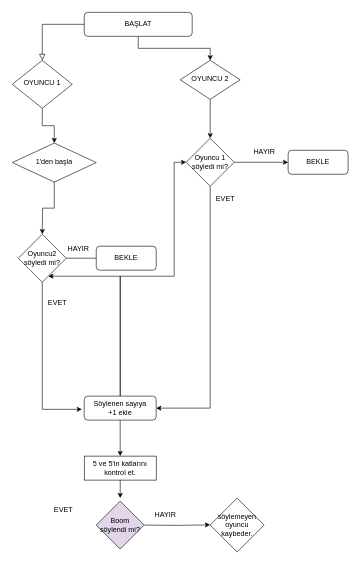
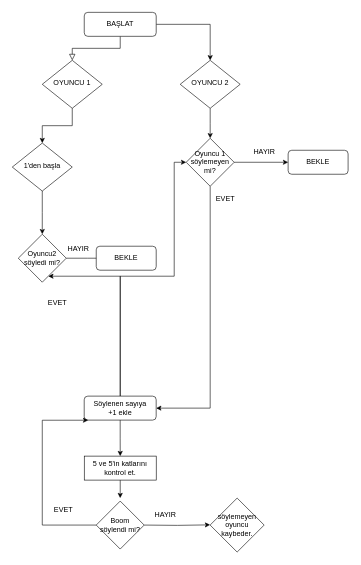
  <mxCell id="0" />
  <mxCell id="1" parent="0" />
  <mxCell id="2" value="" style="rounded=0;html=1;jettySize=auto;orthogonalLoop=1;fontSize=11;endArrow=block;endFill=0;endSize=8;strokeWidth=1;shadow=0;labelBackgroundColor=none;edgeStyle=orthogonalEdgeStyle;" parent="1" source="4" target="6" edge="1"><mxGeometry relative="1" as="geometry" /></mxCell>
  <mxCell id="3" style="edgeStyle=orthogonalEdgeStyle;rounded=0;orthogonalLoop=1;jettySize=auto;html=1;entryX=0.5;entryY=0;entryDx=0;entryDy=0;" edge="1" parent="1" source="4" target="10"><mxGeometry relative="1" as="geometry" /></mxCell>
- <mxCell id="4" value="BAŞLAT" style="rounded=1;whiteSpace=wrap;html=1;fontSize=12;glass=0;strokeWidth=1;shadow=0;" parent="1" vertex="1"><mxGeometry x="140" y="20" width="180" height="40" as="geometry" /></mxCell>
+ <mxCell id="4" value="BAŞLAT" style="rounded=1;whiteSpace=wrap;html=1;fontSize=12;glass=0;strokeWidth=1;shadow=0;" parent="1" vertex="1"><mxGeometry x="140" y="20" width="120" height="40" as="geometry" /></mxCell>
  <mxCell id="5" style="edgeStyle=orthogonalEdgeStyle;rounded=0;orthogonalLoop=1;jettySize=auto;html=1;entryX=0.5;entryY=0;entryDx=0;entryDy=0;" edge="1" parent="1" source="6" target="8"><mxGeometry relative="1" as="geometry" /></mxCell>
- <mxCell id="6" value="OYUNCU 1" style="rhombus;whiteSpace=wrap;html=1;shadow=0;fontFamily=Helvetica;fontSize=12;align=center;strokeWidth=1;spacing=6;spacingTop=-4;" parent="1" vertex="1"><mxGeometry x="20" y="100" width="100" height="80" as="geometry" /></mxCell>
+ <mxCell id="6" value="OYUNCU 1" style="rhombus;whiteSpace=wrap;html=1;shadow=0;fontFamily=Helvetica;fontSize=12;align=center;strokeWidth=1;spacing=6;spacingTop=-4;" parent="1" vertex="1"><mxGeometry x="70" y="100" width="100" height="80" as="geometry" /></mxCell>
  <mxCell id="7" style="edgeStyle=orthogonalEdgeStyle;rounded=0;orthogonalLoop=1;jettySize=auto;html=1;" edge="1" parent="1" source="8"><mxGeometry relative="1" as="geometry"><mxPoint x="70" y="390" as="targetPoint" /></mxGeometry></mxCell>
- <mxCell id="8" value="1'den başla" style="rhombus;whiteSpace=wrap;html=1;shadow=0;fontFamily=Helvetica;fontSize=12;align=center;strokeWidth=1;spacing=6;spacingTop=-4;" parent="1" vertex="1"><mxGeometry x="20" y="238" width="140" height="65" as="geometry" /></mxCell>
+ <mxCell id="8" value="1'den başla" style="rhombus;whiteSpace=wrap;html=1;shadow=0;fontFamily=Helvetica;fontSize=12;align=center;strokeWidth=1;spacing=6;spacingTop=-4;" parent="1" vertex="1"><mxGeometry x="20" y="238" width="100" height="80" as="geometry" /></mxCell>
  <mxCell id="9" style="edgeStyle=orthogonalEdgeStyle;rounded=0;orthogonalLoop=1;jettySize=auto;html=1;" edge="1" parent="1" source="10"><mxGeometry relative="1" as="geometry"><mxPoint x="350" y="230" as="targetPoint" /></mxGeometry></mxCell>
- <mxCell id="10" value="OYUNCU 2" style="rhombus;whiteSpace=wrap;html=1;shadow=0;fontFamily=Helvetica;fontSize=12;align=center;strokeWidth=1;spacing=6;spacingTop=-4;" vertex="1" parent="1"><mxGeometry x="300" y="100" width="100" height="65" as="geometry" /></mxCell>
+ <mxCell id="10" value="OYUNCU 2" style="rhombus;whiteSpace=wrap;html=1;shadow=0;fontFamily=Helvetica;fontSize=12;align=center;strokeWidth=1;spacing=6;spacingTop=-4;" vertex="1" parent="1"><mxGeometry x="300" y="100" width="100" height="80" as="geometry" /></mxCell>
  <mxCell id="11" style="edgeStyle=orthogonalEdgeStyle;rounded=0;orthogonalLoop=1;jettySize=auto;html=1;" edge="1" parent="1"><mxGeometry relative="1" as="geometry"><mxPoint x="349.88" y="874.66" as="targetPoint" /><mxPoint x="239.94" y="875" as="sourcePoint" /></mxGeometry></mxCell>
  <mxCell id="12" value="&lt;div&gt;HAYIR&lt;/div&gt;&lt;div&gt;&lt;br&gt;&lt;/div&gt;" style="text;html=1;align=center;verticalAlign=middle;resizable=0;points=[];autosize=1;strokeColor=none;fillColor=none;" vertex="1" parent="1"><mxGeometry x="244.88" y="845" width="60" height="40" as="geometry" /></mxCell>
  <mxCell id="13" value="&lt;div&gt;söylemeyen oyuncu kaybeder.&lt;/div&gt;" style="rhombus;whiteSpace=wrap;html=1;" vertex="1" parent="1"><mxGeometry x="349.88" y="830" width="90.12" height="90" as="geometry" /></mxCell>
  <mxCell id="14" style="edgeStyle=orthogonalEdgeStyle;rounded=0;orthogonalLoop=1;jettySize=auto;html=1;" edge="1" parent="1" source="16" target="17"><mxGeometry relative="1" as="geometry"><mxPoint x="480" y="270" as="targetPoint" /></mxGeometry></mxCell>
  <mxCell id="15" style="rounded=0;orthogonalLoop=1;jettySize=auto;html=1;edgeStyle=orthogonalEdgeStyle;entryX=1;entryY=0.5;entryDx=0;entryDy=0;" edge="1" parent="1" source="16" target="23"><mxGeometry relative="1" as="geometry"><mxPoint x="350" y="410" as="targetPoint" /><Array as="points"><mxPoint x="350" y="680" /></Array></mxGeometry></mxCell>
- <mxCell id="16" value="Oyuncu 1&lt;div&gt;söyledi mi?&lt;/div&gt;" style="rhombus;whiteSpace=wrap;html=1;" vertex="1" parent="1"><mxGeometry x="310" y="230" width="80" height="80" as="geometry" /></mxCell>
+ <mxCell id="16" value="Oyuncu 1&lt;div&gt;söylemeyen mi?&lt;/div&gt;" style="rhombus;whiteSpace=wrap;html=1;" vertex="1" parent="1"><mxGeometry x="310" y="230" width="80" height="80" as="geometry" /></mxCell>
  <mxCell id="17" value="BEKLE" style="rounded=1;whiteSpace=wrap;html=1;" vertex="1" parent="1"><mxGeometry x="480" y="250" width="100" height="40" as="geometry" /></mxCell>
  <mxCell id="18" value="HAYIR" style="text;html=1;align=center;verticalAlign=middle;resizable=0;points=[];autosize=1;strokeColor=none;fillColor=none;" vertex="1" parent="1"><mxGeometry x="410" y="238" width="60" height="30" as="geometry" /></mxCell>
  <mxCell id="19" value="EVET&lt;div&gt;&lt;br&gt;&lt;/div&gt;" style="text;html=1;align=center;verticalAlign=middle;resizable=0;points=[];autosize=1;strokeColor=none;fillColor=none;" vertex="1" parent="1"><mxGeometry x="350" y="318" width="50" height="40" as="geometry" /></mxCell>
  <mxCell id="20" style="edgeStyle=orthogonalEdgeStyle;rounded=0;orthogonalLoop=1;jettySize=auto;html=1;" edge="1" parent="1" source="23"><mxGeometry relative="1" as="geometry"><mxPoint x="200" y="760" as="targetPoint" /></mxGeometry></mxCell>
  <mxCell id="21" style="edgeStyle=orthogonalEdgeStyle;rounded=0;orthogonalLoop=1;jettySize=auto;html=1;" edge="1" parent="1" target="27"><mxGeometry relative="1" as="geometry"><mxPoint x="90" y="460" as="targetPoint" /><mxPoint x="200.059" y="660" as="sourcePoint" /><Array as="points"><mxPoint x="200" y="460" /></Array></mxGeometry></mxCell>
  <mxCell id="22" style="edgeStyle=orthogonalEdgeStyle;rounded=0;orthogonalLoop=1;jettySize=auto;html=1;entryX=0;entryY=0.5;entryDx=0;entryDy=0;" edge="1" parent="1" source="23" target="16"><mxGeometry relative="1" as="geometry"><mxPoint x="290" y="270" as="targetPoint" /><Array as="points"><mxPoint x="200" y="460" /><mxPoint x="290" y="460" /><mxPoint x="290" y="270" /></Array></mxGeometry></mxCell>
  <mxCell id="23" value="Söylenen sayıya&lt;div&gt;+1 ekle&lt;/div&gt;" style="rounded=1;whiteSpace=wrap;html=1;fontSize=12;glass=0;strokeWidth=1;shadow=0;" vertex="1" parent="1"><mxGeometry x="139.94" y="660" width="120" height="40" as="geometry" /></mxCell>
  <mxCell id="24" value="EVET" style="text;html=1;align=center;verticalAlign=middle;resizable=0;points=[];autosize=1;strokeColor=none;fillColor=none;" vertex="1" parent="1"><mxGeometry x="79.94" y="835" width="50" height="30" as="geometry" /></mxCell>
  <mxCell id="25" style="edgeStyle=orthogonalEdgeStyle;rounded=0;orthogonalLoop=1;jettySize=auto;html=1;" edge="1" parent="1" source="27"><mxGeometry relative="1" as="geometry"><mxPoint x="180" y="430" as="targetPoint" /></mxGeometry></mxCell>
- <mxCell id="26" style="edgeStyle=orthogonalEdgeStyle;rounded=0;orthogonalLoop=1;jettySize=auto;html=1;entryX=-0.032;entryY=0.55;entryDx=0;entryDy=0;entryPerimeter=0;" edge="1" parent="1" source="27" target="23"><mxGeometry relative="1" as="geometry"><mxPoint x="70" y="680" as="targetPoint" /><Array as="points"><mxPoint x="70" y="682" /></Array></mxGeometry></mxCell>
  <mxCell id="27" value="Oyuncu2&lt;div&gt;söyledi mi?&lt;/div&gt;" style="rhombus;whiteSpace=wrap;html=1;" vertex="1" parent="1"><mxGeometry x="30" y="390" width="80" height="80" as="geometry" /></mxCell>
  <mxCell id="28" value="BEKLE" style="rounded=1;whiteSpace=wrap;html=1;" vertex="1" parent="1"><mxGeometry x="160" y="410" width="100" height="40" as="geometry" /></mxCell>
  <mxCell id="29" value="HAYIR" style="text;html=1;align=center;verticalAlign=middle;resizable=0;points=[];autosize=1;strokeColor=none;fillColor=none;" vertex="1" parent="1"><mxGeometry x="99.94" y="400" width="60" height="30" as="geometry" /></mxCell>
  <mxCell id="30" value="EVET" style="text;html=1;align=center;verticalAlign=middle;resizable=0;points=[];autosize=1;strokeColor=none;fillColor=none;" vertex="1" parent="1"><mxGeometry x="70" y="490" width="50" height="30" as="geometry" /></mxCell>
  <mxCell id="31" style="edgeStyle=orthogonalEdgeStyle;rounded=0;orthogonalLoop=1;jettySize=auto;html=1;" edge="1" parent="1" source="32"><mxGeometry relative="1" as="geometry"><mxPoint x="199.931" y="830" as="targetPoint" /></mxGeometry></mxCell>
  <mxCell id="32" value="5 ve 5'in katlarını kontrol et." style="rounded=0;whiteSpace=wrap;html=1;" vertex="1" parent="1"><mxGeometry x="140" y="760" width="120" height="40" as="geometry" /></mxCell>
- <mxCell id="34" value="Boom söylendi mi?" style="rhombus;whiteSpace=wrap;html=1;fillColor=#e1d5e7;" vertex="1" parent="1"><mxGeometry x="159.94" y="835" width="80" height="80" as="geometry" /></mxCell>
+ <mxCell id="33" style="edgeStyle=orthogonalEdgeStyle;rounded=0;orthogonalLoop=1;jettySize=auto;html=1;entryX=0.055;entryY=1.004;entryDx=0;entryDy=0;entryPerimeter=0;" edge="1" parent="1" source="34" target="23"><mxGeometry relative="1" as="geometry"><mxPoint x="70" y="700" as="targetPoint" /><Array as="points"><mxPoint x="70" y="875" /><mxPoint x="70" y="700" /></Array></mxGeometry></mxCell>
+ <mxCell id="34" value="Boom söylendi mi?" style="rhombus;whiteSpace=wrap;html=1;" vertex="1" parent="1"><mxGeometry x="159.94" y="835" width="80" height="80" as="geometry" /></mxCell>
